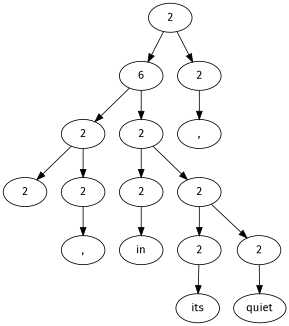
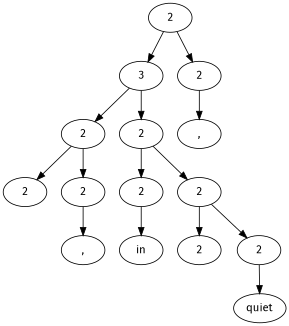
  digraph {
    fontname="Fira Sans"
    node [fontname="Fira Sans"]
    edge [fontname="Fira Sans"]
    n1 [label=2]
-   n2 [label=6]
+   n2 [label=3]
    n3 [label=2]
    n4 [label=2]
    n5 [label=2]
    n6 [label=","]
    n7 [label=2]
    n8 [label=2]
    n9 [label=2]
    n10 [label=2]
    n11 [label=","]
    n12 [label=in]
    n13 [label=2]
    n14 [label=2]
-   n15 [label=its]
    n16 [label=quiet]
    n1 -> n2
    n1 -> n3
    n2 -> n4
    n2 -> n5
    n3 -> n6
    n4 -> n7
    n4 -> n8
    n5 -> n9
    n5 -> n10
    n8 -> n11
    n9 -> n12
    n10 -> n13
    n10 -> n14
-   n13 -> n15
    n14 -> n16
  }
